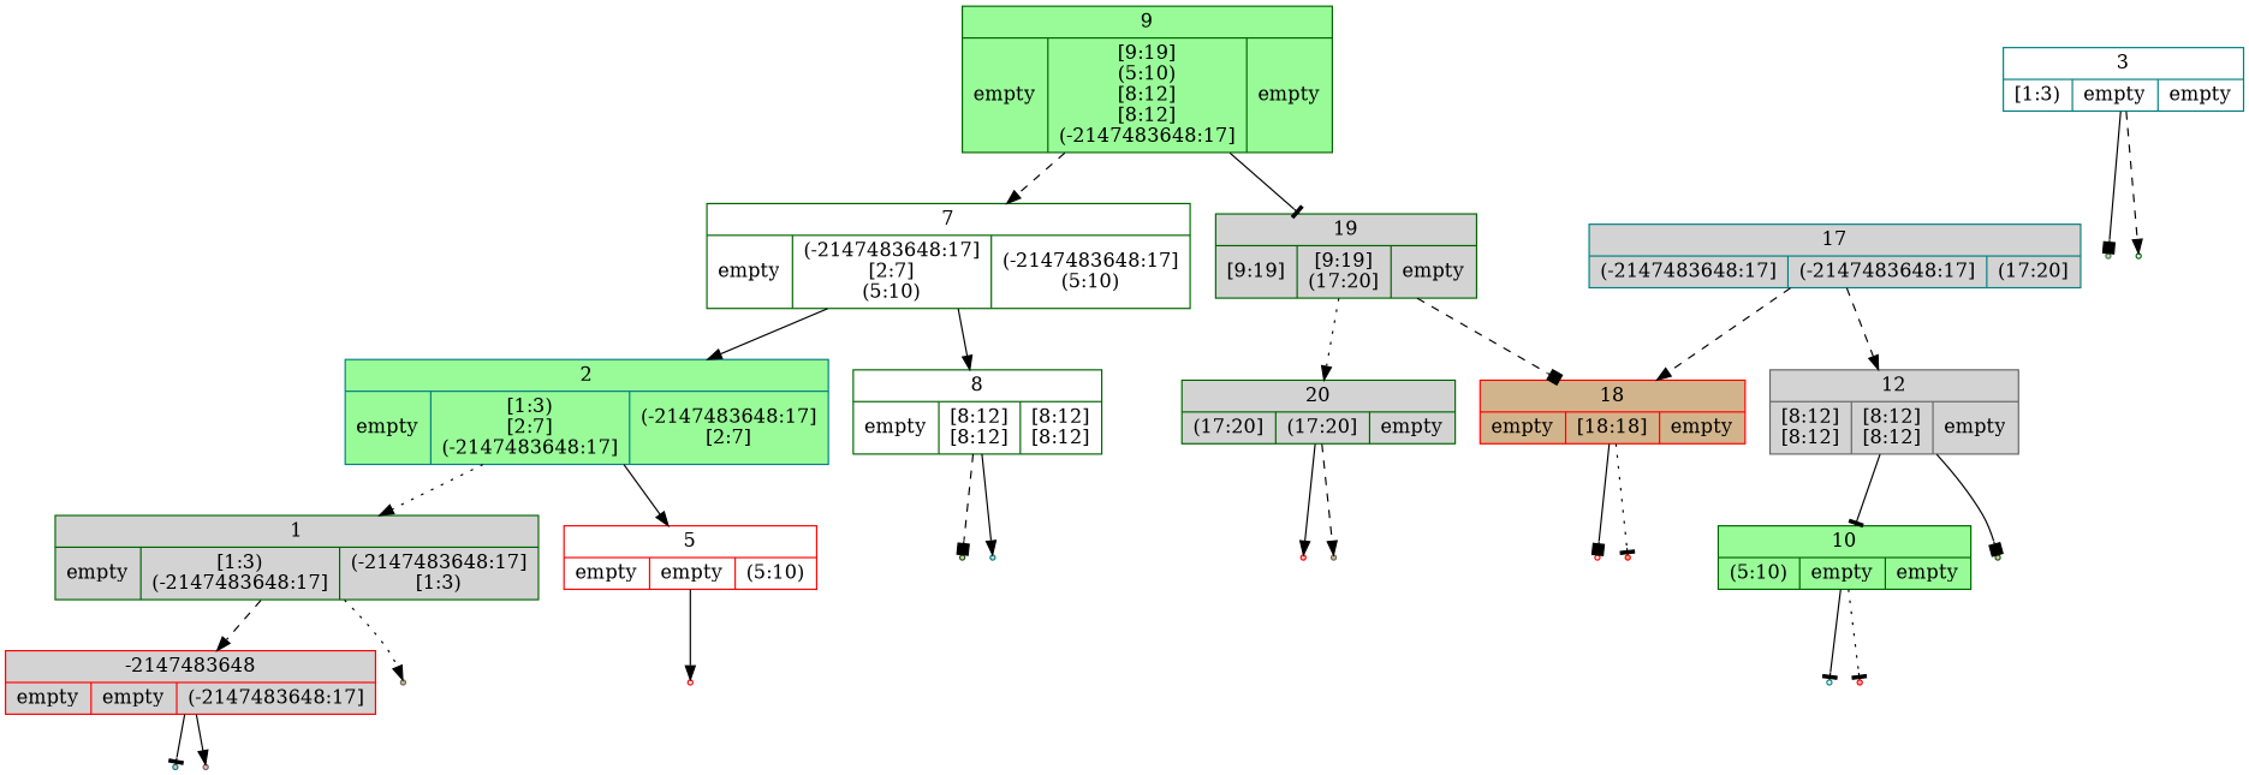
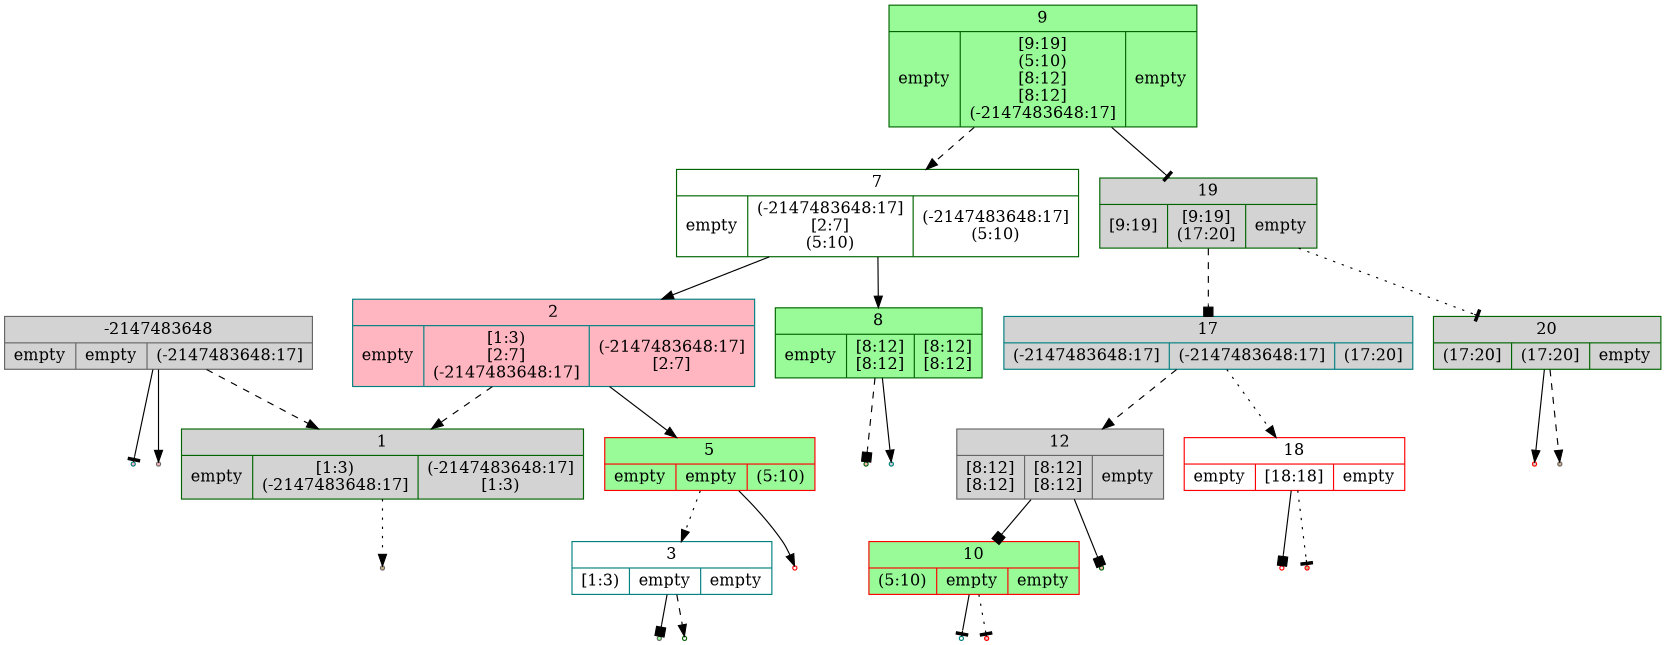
  digraph {
    node [color=darkgreen fillcolor=white shape=point style=filled]
    edge [arrowhead=normal style=solid]
    n1 [fillcolor=palegreen label="{<key> 9|{empty|[9:19]\n(5:10)\n[8:12]\n[8:12]\n(-2147483648:17]|empty}}" shape=record]
    n2 [label="{<key> 7|{empty|(-2147483648:17]\n[2:7]\n(5:10)|(-2147483648:17]\n(5:10)}}" shape=record]
    n3 [fillcolor=lightgrey label="{<key> 19|{[9:19]|[9:19]\n(17:20]|empty}}" shape=record]
-   n4 [color=teal fillcolor=palegreen label="{<key> 2|{empty|[1:3)\n[2:7]\n(-2147483648:17]|(-2147483648:17]\n[2:7]}}" shape=record]
-   n5 [label="{<key> 8|{empty|[8:12]\n[8:12]|[8:12]\n[8:12]}}" shape=record]
+   n4 [color=teal fillcolor=lightpink label="{<key> 2|{empty|[1:3)\n[2:7]\n(-2147483648:17]|(-2147483648:17]\n[2:7]}}" shape=record]
+   n5 [fillcolor=palegreen label="{<key> 8|{empty|[8:12]\n[8:12]|[8:12]\n[8:12]}}" shape=record]
    n6 [color=teal fillcolor=lightgrey label="{<key> 17|{(-2147483648:17]|(-2147483648:17]|(17:20]}}" shape=record]
    n7 [fillcolor=lightgrey label="{<key> 20|{(17:20]|(17:20]|empty}}" shape=record]
    n8 [fillcolor=lightgrey label="{<key> 1|{empty|[1:3)\n(-2147483648:17]|(-2147483648:17]\n[1:3)}}" shape=record]
-   n9 [color=red label="{<key> 5|{empty|empty|(5:10)}}" shape=record]
+   n9 [color=red fillcolor=palegreen label="{<key> 5|{empty|empty|(5:10)}}" shape=record]
    leaf6 [fillcolor=lightpink]
    leaf7 [color=teal fillcolor=lightgrey]
-   n12 [color=red fillcolor=lightgrey label="{<key> -2147483648|{empty|empty|(-2147483648:17]}}" shape=record]
+   n12 [color=gray40 fillcolor=lightgrey label="{<key> -2147483648|{empty|empty|(-2147483648:17]}}" shape=record]
    leaf2 [color=gray40 fillcolor=tan]
    n14 [color=teal label="{<key> 3|{[1:3)|empty|empty}}" shape=record]
    leaf5 [color=red]
    leaf0 [color=teal fillcolor=lightpink]
    leaf1 [color=gray40 fillcolor=lightpink]
    leaf3 [color=gray40 fillcolor=palegreen]
    leaf4
    n20 [color=gray40 fillcolor=lightgrey label="{<key> 12|{[8:12]\n[8:12]|[8:12]\n[8:12]|empty}}" shape=record]
-   n21 [color=red fillcolor=tan label="{<key> 18|{empty|[18:18]|empty}}" shape=record]
+   n21 [color=red label="{<key> 18|{empty|[18:18]|empty}}" shape=record]
    leaf13 [color=red fillcolor=lightgrey]
    leaf14 [color=gray40 fillcolor=tan]
-   n24 [fillcolor=palegreen label="{<key> 10|{(5:10)|empty|empty}}" shape=record]
+   n24 [color=red fillcolor=palegreen label="{<key> 10|{(5:10)|empty|empty}}" shape=record]
    leaf10 [fillcolor=lightpink]
    leaf11 [color=red]
    leaf12 [color=red fillcolor=tan]
    leaf8 [color=teal]
    leaf9 [color=red fillcolor=lightpink]
    n1 -> n2 [style=dashed]
    n1 -> n3 [arrowhead=tee]
    n2 -> n4
    n2 -> n5
-   n3 -> n21 [arrowhead=box style=dashed]
-   n3 -> n7 [style=dotted]
-   n4 -> n8 [style=dotted]
+   n3 -> n6 [arrowhead=box style=dashed]
+   n3 -> n7 [arrowhead=tee style=dotted]
+   n4 -> n8 [style=dashed]
    n4 -> n9
    n5 -> leaf6 [arrowhead=box style=dashed tailport=left]
    n5 -> leaf7 [tailport=right]
    n6 -> n20 [style=dashed]
-   n6 -> n21 [style=dashed]
+   n6 -> n21 [style=dotted]
    n7 -> leaf13 [tailport=left]
    n7 -> leaf14 [style=dashed tailport=right]
-   n8 -> n12 [style=dashed]
+   n12 -> n8 [style=dashed]
    n8 -> leaf2 [style=dotted tailport=right]
+   n9 -> n14 [style=dotted]
    n9 -> leaf5 [tailport=right]
    n12 -> leaf0 [arrowhead=tee tailport=left]
    n12 -> leaf1 [tailport=right]
    n14 -> leaf3 [arrowhead=box tailport=left]
    n14 -> leaf4 [style=dashed tailport=right]
-   n20 -> n24 [arrowhead=tee]
+   n20 -> n24 [arrowhead=box]
    n20 -> leaf10 [arrowhead=box tailport=right]
    n21 -> leaf11 [arrowhead=box tailport=left]
    n21 -> leaf12 [arrowhead=tee style=dotted tailport=right]
    n24 -> leaf8 [arrowhead=tee tailport=left]
    n24 -> leaf9 [arrowhead=tee style=dotted tailport=right]
  }
